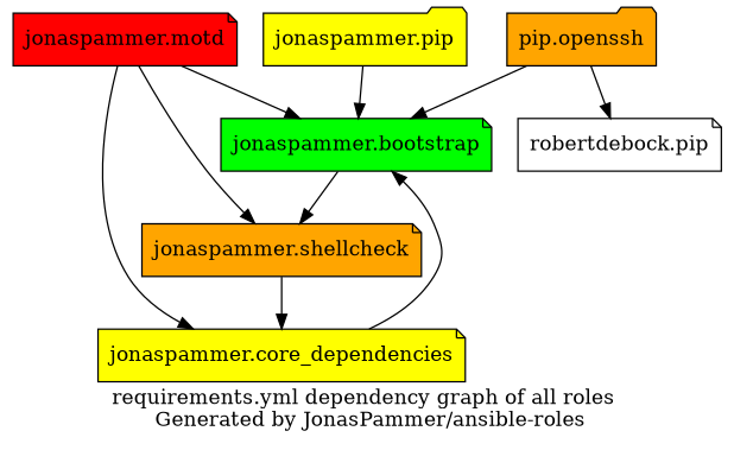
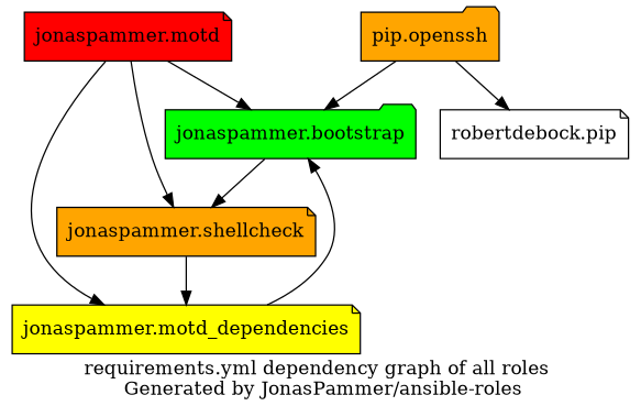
  digraph {
    label="requirements.yml dependency graph of all roles \n Generated by JonasPammer/ansible-roles"
    node [fillcolor=orange shape=note style=filled]
-   "jonaspammer.bootstrap" [fillcolor=green]
+   "jonaspammer.bootstrap" [fillcolor=green shape=folder]
    "jonaspammer.shellcheck"
-   "jonaspammer.core_dependencies" [fillcolor=yellow]
+   "jonaspammer.core_dependencies" [fillcolor=yellow label="jonaspammer.motd_dependencies"]
    "jonaspammer.motd" [fillcolor=red]
    n5 [label="pip.openssh" shape=folder]
    n6 [label="robertdebock.pip" fillcolor="" style=""]
-   "jonaspammer.pip" [fillcolor=yellow shape=folder]
    "jonaspammer.bootstrap" -> "jonaspammer.shellcheck"
    "jonaspammer.shellcheck" -> "jonaspammer.core_dependencies"
    "jonaspammer.core_dependencies" -> "jonaspammer.bootstrap"
    "jonaspammer.motd" -> "jonaspammer.bootstrap"
    "jonaspammer.motd" -> "jonaspammer.shellcheck"
    "jonaspammer.motd" -> "jonaspammer.core_dependencies"
    n5 -> "jonaspammer.bootstrap"
    n5 -> n6
-   "jonaspammer.pip" -> "jonaspammer.bootstrap"
  }
